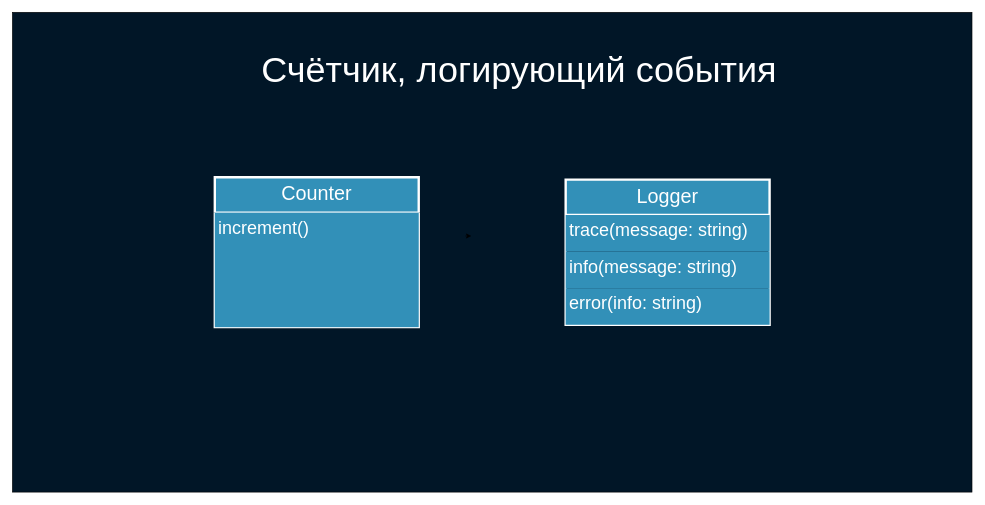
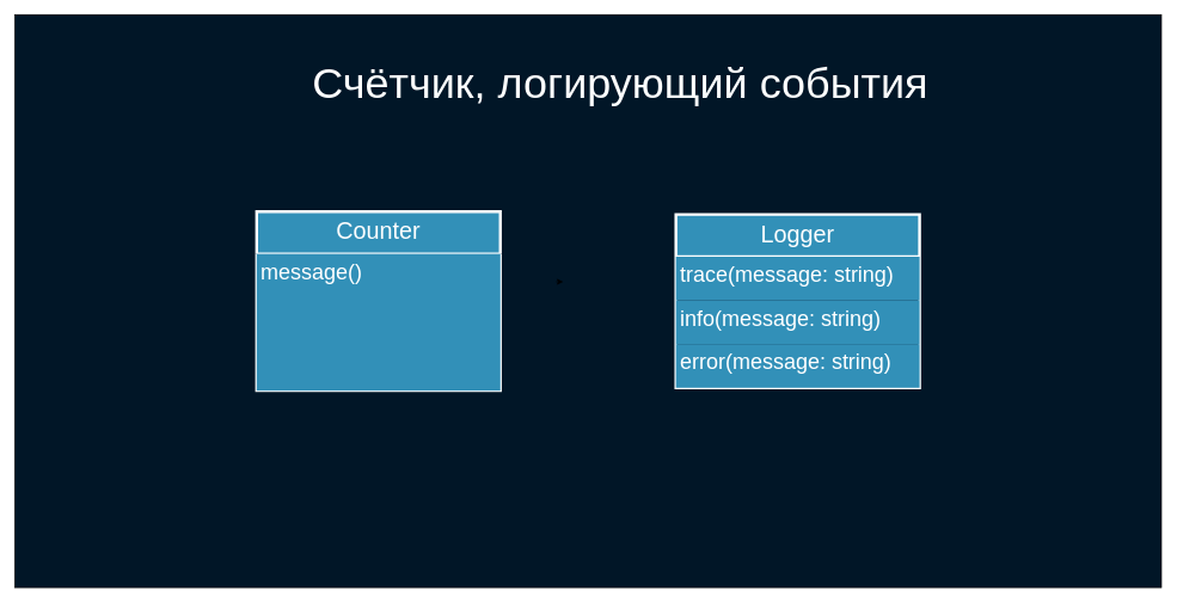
  <mxCell id="0" />
  <mxCell id="1" parent="0" />
  <mxCell id="2" value="" style="rounded=0;whiteSpace=wrap;html=1;fillColor=#011627;fontSize=30;fontColor=#FFFFFF;strokeColor=#000000;" parent="1" vertex="1"><mxGeometry x="20" y="20" width="1600" height="800" as="geometry" /></mxCell>
  <mxCell id="3" style="edgeStyle=orthogonalEdgeStyle;rounded=0;orthogonalLoop=1;jettySize=auto;html=1;exitX=0.5;exitY=1;exitDx=0;exitDy=0;entryX=0.553;entryY=0.974;entryDx=0;entryDy=0;entryPerimeter=0;fontSize=33;fontColor=#FFFFFF;" parent="1" edge="1"><mxGeometry relative="1" as="geometry"><mxPoint x="775" y="393" as="sourcePoint" /><mxPoint x="785.07" y="392.48" as="targetPoint" /></mxGeometry></mxCell>
  <mxCell id="4" value="Счётчик, логирующий события" style="text;html=1;strokeColor=none;fillColor=none;align=center;verticalAlign=middle;whiteSpace=wrap;rounded=0;fontSize=60;fontColor=#FFFFFF;" parent="1" vertex="1"><mxGeometry x="366.87" y="80" width="996.25" height="70" as="geometry" /></mxCell>
  <mxCell id="5" value="Logger" style="swimlane;fontStyle=0;align=center;verticalAlign=top;childLayout=stackLayout;horizontal=1;startSize=59;horizontalStack=0;resizeParent=1;resizeParentMax=0;resizeLast=0;collapsible=1;marginBottom=0;strokeColor=#FFFFFF;strokeWidth=4;fillColor=#3290B8;fontSize=33;fontColor=#FFFFFF;labelBackgroundColor=none;" vertex="1" parent="1"><mxGeometry x="942.5" y="299" width="340" height="242" as="geometry" /></mxCell>
  <mxCell id="6" value="trace(message: string)" style="text;strokeColor=none;fillColor=#3290B8;align=left;verticalAlign=top;spacingLeft=4;spacingRight=4;overflow=hidden;rotatable=0;points=[[0,0.5],[1,0.5]];portConstraint=eastwest;fontColor=#FFFFFF;fontSize=30;labelBackgroundColor=none;" vertex="1" parent="5"><mxGeometry y="59" width="340" height="61" as="geometry" /></mxCell>
  <mxCell id="7" value="info(message: string)" style="text;strokeColor=none;fillColor=#3290B8;align=left;verticalAlign=top;spacingLeft=4;spacingRight=4;overflow=hidden;rotatable=0;points=[[0,0.5],[1,0.5]];portConstraint=eastwest;fontColor=#FFFFFF;fontSize=30;labelBackgroundColor=none;" vertex="1" parent="5"><mxGeometry y="120" width="340" height="61" as="geometry" /></mxCell>
- <mxCell id="8" value="error(info: string)" style="text;strokeColor=none;fillColor=#3290B8;align=left;verticalAlign=top;spacingLeft=4;spacingRight=4;overflow=hidden;rotatable=0;points=[[0,0.5],[1,0.5]];portConstraint=eastwest;fontColor=#FFFFFF;fontSize=30;labelBackgroundColor=none;" vertex="1" parent="5"><mxGeometry y="181" width="340" height="61" as="geometry" /></mxCell>
+ <mxCell id="8" value="error(message: string)" style="text;strokeColor=none;fillColor=#3290B8;align=left;verticalAlign=top;spacingLeft=4;spacingRight=4;overflow=hidden;rotatable=0;points=[[0,0.5],[1,0.5]];portConstraint=eastwest;fontColor=#FFFFFF;fontSize=30;labelBackgroundColor=none;" vertex="1" parent="5"><mxGeometry y="181" width="340" height="61" as="geometry" /></mxCell>
  <mxCell id="9" value="Counter" style="swimlane;fontStyle=0;align=center;verticalAlign=top;childLayout=stackLayout;horizontal=1;startSize=59;horizontalStack=0;resizeParent=1;resizeParentMax=0;resizeLast=0;collapsible=1;marginBottom=0;strokeColor=#FFFFFF;strokeWidth=4;fillColor=#3290B8;fontSize=33;fontColor=#FFFFFF;labelBackgroundColor=none;" vertex="1" parent="1"><mxGeometry x="357.5" y="295" width="340" height="250" as="geometry" /></mxCell>
- <mxCell id="10" value="increment()" style="text;strokeColor=none;fillColor=#3290B8;align=left;verticalAlign=top;spacingLeft=4;spacingRight=4;overflow=hidden;rotatable=0;points=[[0,0.5],[1,0.5]];portConstraint=eastwest;fontColor=#FFFFFF;fontSize=30;labelBackgroundColor=none;" vertex="1" parent="9"><mxGeometry y="59" width="340" height="191" as="geometry" /></mxCell>
+ <mxCell id="10" value="message()" style="text;strokeColor=none;fillColor=#3290B8;align=left;verticalAlign=top;spacingLeft=4;spacingRight=4;overflow=hidden;rotatable=0;points=[[0,0.5],[1,0.5]];portConstraint=eastwest;fontColor=#FFFFFF;fontSize=30;labelBackgroundColor=none;" vertex="1" parent="9"><mxGeometry y="59" width="340" height="191" as="geometry" /></mxCell>
